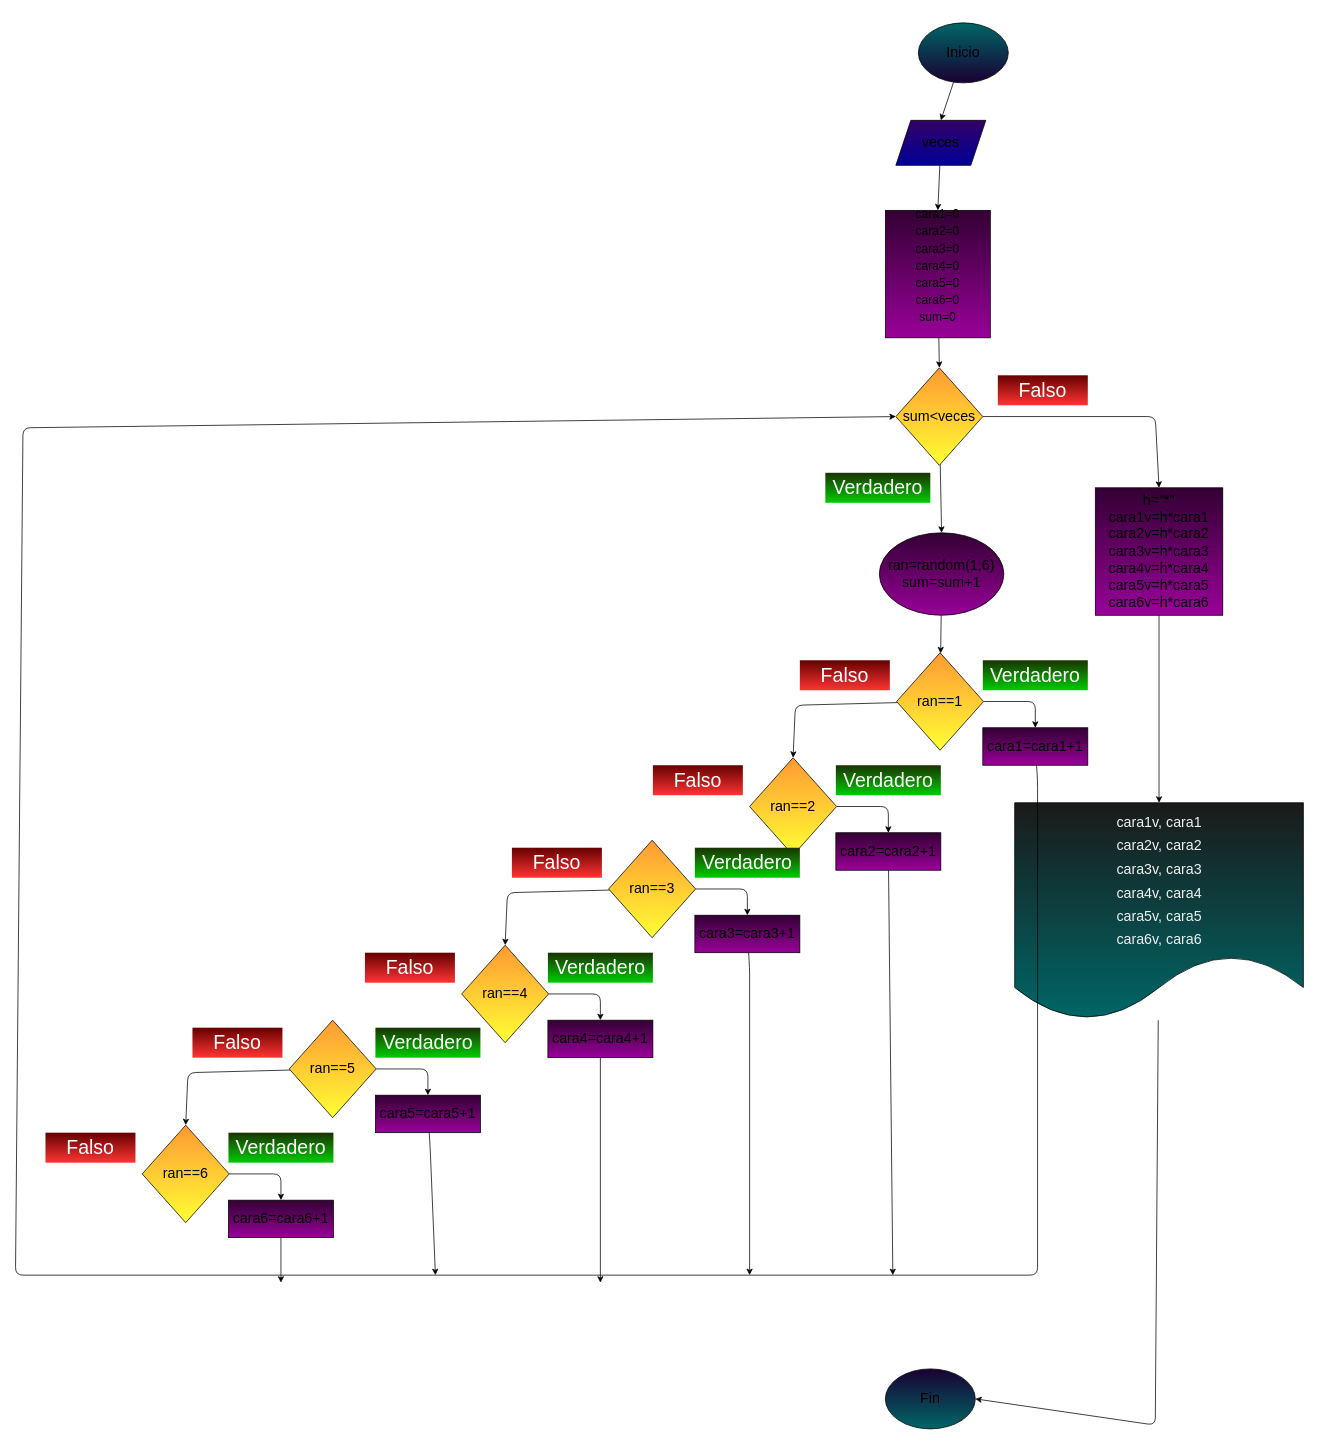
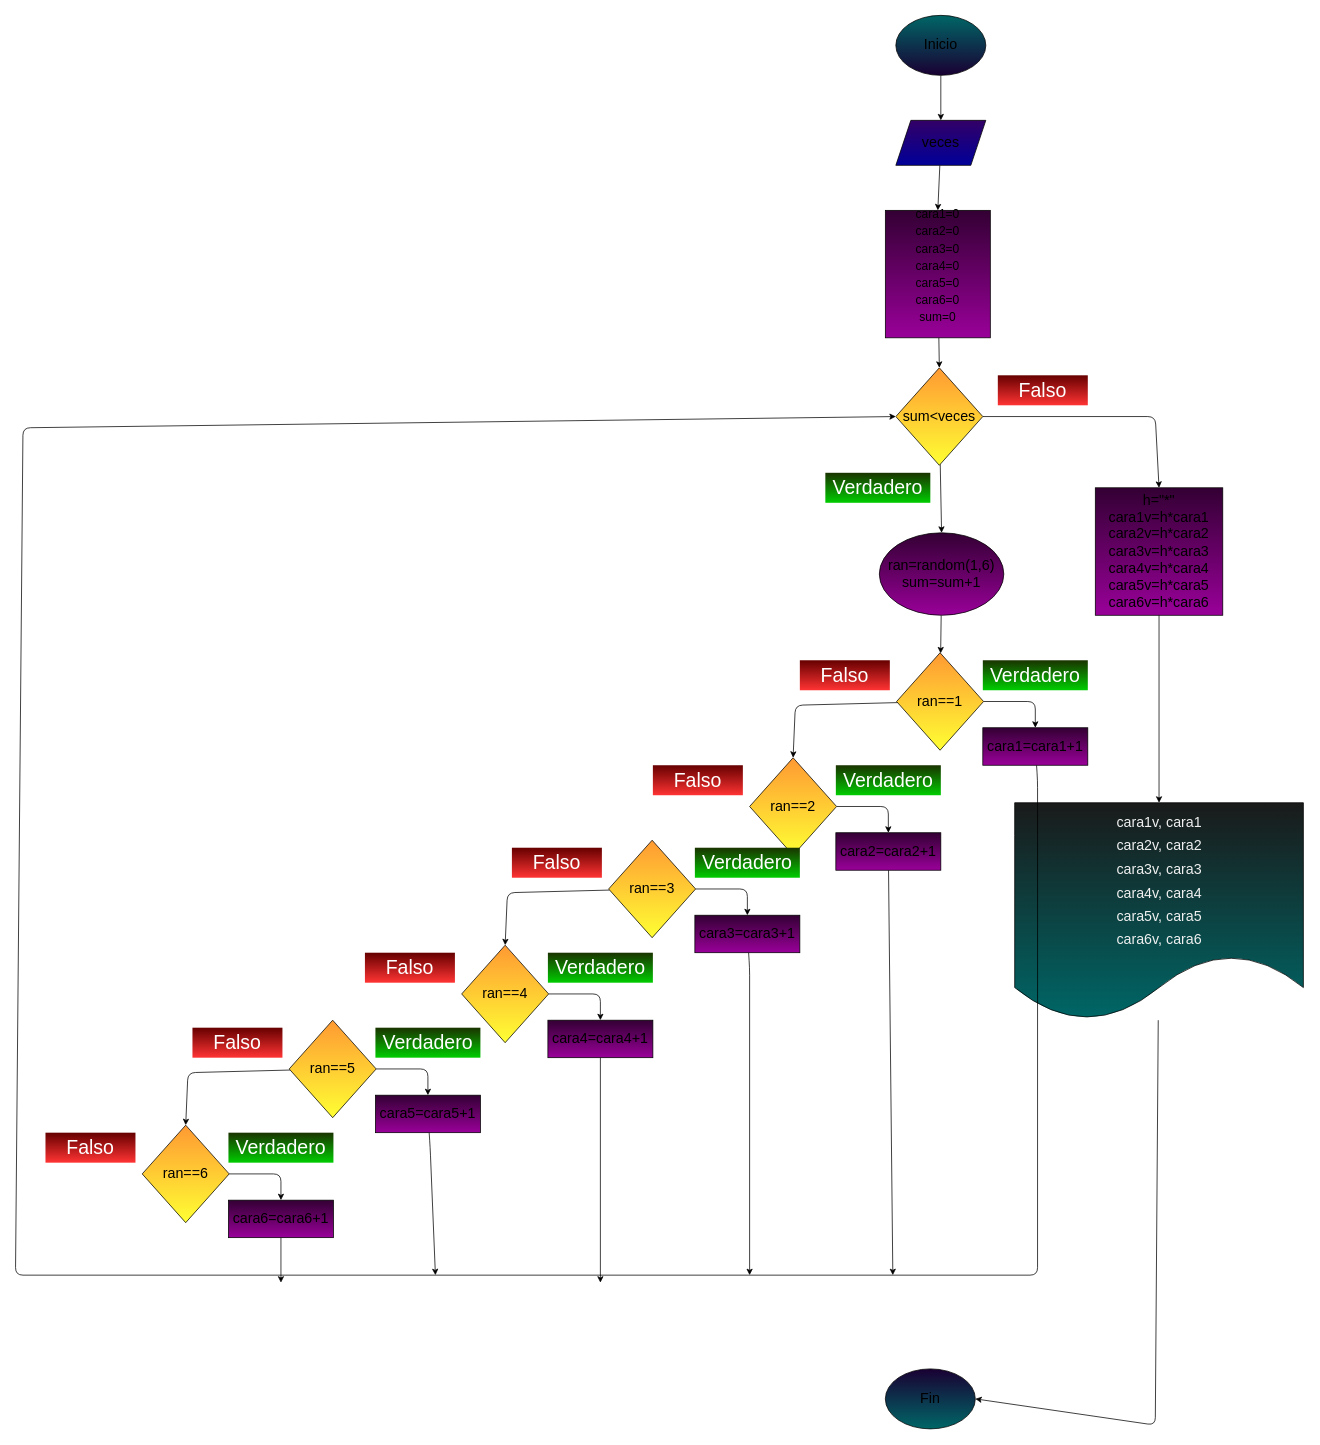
  <mxCell id="0" />
  <mxCell id="1" parent="0" />
  <mxCell id="2" style="edgeStyle=none;html=1;entryX=0.5;entryY=0;entryDx=0;entryDy=0;" parent="1" source="3" target="6" edge="1"><mxGeometry relative="1" as="geometry" /></mxCell>
- <mxCell id="3" value="Inicio" style="ellipse;whiteSpace=wrap;html=1;fontSize=19;gradientColor=#190033;fillColor=#006666;" parent="1" vertex="1"><mxGeometry x="1224" y="30" width="120" height="80" as="geometry" /></mxCell>
+ <mxCell id="3" value="Inicio" style="ellipse;whiteSpace=wrap;html=1;fontSize=19;gradientColor=#190033;fillColor=#006666;" parent="1" vertex="1"><mxGeometry x="1194" y="20" width="120" height="80" as="geometry" /></mxCell>
  <mxCell id="4" value="Fin" style="ellipse;whiteSpace=wrap;html=1;fontSize=19;gradientColor=#006666;fillColor=#190033;" parent="1" vertex="1"><mxGeometry x="1180" y="1825" width="120" height="80" as="geometry" /></mxCell>
  <mxCell id="5" style="edgeStyle=none;html=1;entryX=0.5;entryY=0;entryDx=0;entryDy=0;" parent="1" source="6" target="8" edge="1"><mxGeometry relative="1" as="geometry" /></mxCell>
  <mxCell id="6" value="veces" style="shape=parallelogram;perimeter=parallelogramPerimeter;whiteSpace=wrap;html=1;fixedSize=1;fontSize=19;fillColor=#330066;rounded=0;gradientColor=#000099;" parent="1" vertex="1"><mxGeometry x="1194" y="160" width="120" height="60" as="geometry" /></mxCell>
  <mxCell id="7" style="edgeStyle=none;html=1;entryX=0.5;entryY=0;entryDx=0;entryDy=0;" edge="1" parent="1" source="8" target="11"><mxGeometry relative="1" as="geometry"><mxPoint x="1254.875" y="471.261" as="targetPoint" /></mxGeometry></mxCell>
  <mxCell id="8" value="&lt;font style=&quot;font-size: 16px&quot;&gt;cara1=0&lt;br&gt;cara2=0&lt;br&gt;cara3=0&lt;br&gt;cara4=0&lt;br&gt;cara5=0&lt;br&gt;cara6=0&lt;br&gt;sum=0&lt;br&gt;&lt;br&gt;&lt;/font&gt;" style="rounded=0;whiteSpace=wrap;html=1;fontSize=19;fillColor=#330033;gradientColor=#990099;" vertex="1" parent="1"><mxGeometry x="1180" y="280" width="140" height="170" as="geometry" /></mxCell>
  <mxCell id="9" style="edgeStyle=none;html=1;fontSize=19;fontColor=#000000;entryX=0.5;entryY=0;entryDx=0;entryDy=0;" edge="1" parent="1" source="11" target="13"><mxGeometry relative="1" as="geometry"><mxPoint x="1267" y="640" as="targetPoint" /></mxGeometry></mxCell>
  <mxCell id="10" style="edgeStyle=none;html=1;entryX=0.5;entryY=0;entryDx=0;entryDy=0;fontSize=16;" edge="1" parent="1" source="11" target="58"><mxGeometry relative="1" as="geometry"><Array as="points"><mxPoint x="1540" y="555" /></Array></mxGeometry></mxCell>
  <mxCell id="11" value="&lt;font color=&quot;#000000&quot;&gt;sum&amp;lt;veces&lt;/font&gt;" style="rhombus;whiteSpace=wrap;html=1;fontSize=19;fillColor=#FF9933;rounded=0;gradientColor=#FFFF33;" vertex="1" parent="1"><mxGeometry x="1194" y="490" width="116" height="130" as="geometry" /></mxCell>
  <mxCell id="12" style="edgeStyle=none;html=1;" edge="1" parent="1" source="13" target="20"><mxGeometry relative="1" as="geometry" /></mxCell>
  <mxCell id="13" value="ran=random(1,6)&lt;br&gt;sum=sum+1" style="ellipse;whiteSpace=wrap;html=1;fontSize=19;fillColor=#330033;gradientColor=#990099;" vertex="1" parent="1"><mxGeometry x="1172" y="710" width="166" height="110" as="geometry" /></mxCell>
  <mxCell id="14" value="&lt;font color=&quot;#ffffff&quot; style=&quot;font-size: 26px&quot;&gt;Falso&lt;/font&gt;" style="text;html=1;strokeColor=none;fillColor=#660000;align=center;verticalAlign=middle;whiteSpace=wrap;rounded=0;fontSize=19;fontColor=#000000;gradientColor=#FF3333;" vertex="1" parent="1"><mxGeometry x="1330" y="500" width="120" height="40" as="geometry" /></mxCell>
  <mxCell id="15" style="edgeStyle=none;html=1;entryX=1;entryY=0.5;entryDx=0;entryDy=0;fontSize=16;" edge="1" parent="1" source="16" target="4"><mxGeometry relative="1" as="geometry"><Array as="points"><mxPoint x="1540" y="1900" /></Array></mxGeometry></mxCell>
  <mxCell id="16" value="&lt;span style=&quot;color: rgb(240 , 240 , 240) ; font-size: 19px&quot;&gt;cara1v, cara1&lt;/span&gt;&lt;br style=&quot;color: rgb(240 , 240 , 240) ; font-size: 19px&quot;&gt;&lt;span style=&quot;color: rgb(240 , 240 , 240) ; font-size: 19px&quot;&gt;cara2v, cara2&lt;/span&gt;&lt;br style=&quot;color: rgb(240 , 240 , 240) ; font-size: 19px&quot;&gt;&lt;span style=&quot;color: rgb(240 , 240 , 240) ; font-size: 19px&quot;&gt;cara3v, cara3&lt;/span&gt;&lt;br style=&quot;color: rgb(240 , 240 , 240) ; font-size: 19px&quot;&gt;&lt;span style=&quot;color: rgb(240 , 240 , 240) ; font-size: 19px&quot;&gt;cara4v, cara4&lt;/span&gt;&lt;br style=&quot;color: rgb(240 , 240 , 240) ; font-size: 19px&quot;&gt;&lt;span style=&quot;color: rgb(240 , 240 , 240) ; font-size: 19px&quot;&gt;cara5v, cara5&lt;/span&gt;&lt;br style=&quot;color: rgb(240 , 240 , 240) ; font-size: 19px&quot;&gt;&lt;span style=&quot;color: rgb(240 , 240 , 240) ; font-size: 19px&quot;&gt;cara6v, cara6&lt;/span&gt;" style="shape=document;whiteSpace=wrap;html=1;boundedLbl=1;fontSize=26;fontColor=#FFFFFF;fillColor=#1A1A1A;gradientColor=#006666;strokeColor=default;" vertex="1" parent="1"><mxGeometry x="1352.5" y="1070" width="385" height="290" as="geometry" /></mxCell>
  <mxCell id="17" value="&lt;font color=&quot;#ffffff&quot; style=&quot;font-size: 26px&quot;&gt;Verdadero&lt;/font&gt;" style="text;html=1;strokeColor=none;fillColor=#1A3300;align=center;verticalAlign=middle;whiteSpace=wrap;rounded=0;fontSize=19;fontColor=#000000;gradientColor=#00CC00;" vertex="1" parent="1"><mxGeometry x="1100" y="630" width="140" height="40" as="geometry" /></mxCell>
  <mxCell id="18" style="edgeStyle=none;html=1;entryX=0.5;entryY=0;entryDx=0;entryDy=0;fontSize=16;" edge="1" parent="1" source="20" target="22"><mxGeometry relative="1" as="geometry"><Array as="points"><mxPoint x="1380" y="935" /></Array></mxGeometry></mxCell>
  <mxCell id="19" style="edgeStyle=none;html=1;entryX=0.5;entryY=0;entryDx=0;entryDy=0;fontSize=16;" edge="1" parent="1" source="20" target="26"><mxGeometry relative="1" as="geometry"><Array as="points"><mxPoint x="1060" y="940" /></Array></mxGeometry></mxCell>
  <mxCell id="20" value="&lt;font color=&quot;#000000&quot;&gt;ran==1&lt;/font&gt;" style="rhombus;whiteSpace=wrap;html=1;fontSize=19;fillColor=#FF9933;rounded=0;gradientColor=#FFFF33;" vertex="1" parent="1"><mxGeometry x="1195" y="870" width="116" height="130" as="geometry" /></mxCell>
  <mxCell id="21" style="edgeStyle=none;html=1;entryX=0;entryY=0.5;entryDx=0;entryDy=0;" edge="1" parent="1" source="22" target="11"><mxGeometry relative="1" as="geometry"><mxPoint x="430" y="500" as="targetPoint" /><Array as="points"><mxPoint x="1383" y="1040" /><mxPoint x="1383" y="1700" /><mxPoint x="20" y="1700" /><mxPoint x="30" y="570" /></Array></mxGeometry></mxCell>
  <mxCell id="22" value="cara1=cara1+1" style="rounded=0;whiteSpace=wrap;html=1;fontSize=19;fillColor=#330033;gradientColor=#990099;" vertex="1" parent="1"><mxGeometry x="1310" y="970" width="140" height="50" as="geometry" /></mxCell>
  <mxCell id="23" value="&lt;font color=&quot;#ffffff&quot; style=&quot;font-size: 26px&quot;&gt;Verdadero&lt;/font&gt;" style="text;html=1;strokeColor=none;fillColor=#1A3300;align=center;verticalAlign=middle;whiteSpace=wrap;rounded=0;fontSize=19;fontColor=#000000;gradientColor=#00CC00;" vertex="1" parent="1"><mxGeometry x="1310" y="880" width="140" height="40" as="geometry" /></mxCell>
  <mxCell id="24" value="&lt;font color=&quot;#ffffff&quot; style=&quot;font-size: 26px&quot;&gt;Falso&lt;/font&gt;" style="text;html=1;strokeColor=none;fillColor=#660000;align=center;verticalAlign=middle;whiteSpace=wrap;rounded=0;fontSize=19;fontColor=#000000;gradientColor=#FF3333;" vertex="1" parent="1"><mxGeometry x="1066" y="880" width="120" height="40" as="geometry" /></mxCell>
  <mxCell id="25" style="edgeStyle=none;html=1;entryX=0.5;entryY=0;entryDx=0;entryDy=0;fontSize=16;" edge="1" parent="1" source="26" target="28"><mxGeometry relative="1" as="geometry"><Array as="points"><mxPoint x="1184" y="1075" /></Array></mxGeometry></mxCell>
  <mxCell id="26" value="&lt;font color=&quot;#000000&quot;&gt;ran==2&lt;/font&gt;" style="rhombus;whiteSpace=wrap;html=1;fontSize=19;fillColor=#FF9933;rounded=0;gradientColor=#FFFF33;" vertex="1" parent="1"><mxGeometry x="999" y="1010" width="116" height="130" as="geometry" /></mxCell>
  <mxCell id="27" style="edgeStyle=none;html=1;fontSize=16;" edge="1" parent="1" source="28"><mxGeometry relative="1" as="geometry"><mxPoint x="1190" y="1700" as="targetPoint" /></mxGeometry></mxCell>
  <mxCell id="28" value="cara2=cara2+1" style="rounded=0;whiteSpace=wrap;html=1;fontSize=19;fillColor=#330033;gradientColor=#990099;" vertex="1" parent="1"><mxGeometry x="1114" y="1110" width="140" height="50" as="geometry" /></mxCell>
  <mxCell id="29" value="&lt;font color=&quot;#ffffff&quot; style=&quot;font-size: 26px&quot;&gt;Verdadero&lt;/font&gt;" style="text;html=1;strokeColor=none;fillColor=#1A3300;align=center;verticalAlign=middle;whiteSpace=wrap;rounded=0;fontSize=19;fontColor=#000000;gradientColor=#00CC00;" vertex="1" parent="1"><mxGeometry x="1114" y="1020" width="140" height="40" as="geometry" /></mxCell>
  <mxCell id="30" value="&lt;font color=&quot;#ffffff&quot; style=&quot;font-size: 26px&quot;&gt;Falso&lt;/font&gt;" style="text;html=1;strokeColor=none;fillColor=#660000;align=center;verticalAlign=middle;whiteSpace=wrap;rounded=0;fontSize=19;fontColor=#000000;gradientColor=#FF3333;" vertex="1" parent="1"><mxGeometry x="870" y="1020" width="120" height="40" as="geometry" /></mxCell>
  <mxCell id="31" style="edgeStyle=none;html=1;entryX=0.5;entryY=0;entryDx=0;entryDy=0;fontSize=16;" edge="1" parent="1" source="33" target="35"><mxGeometry relative="1" as="geometry"><Array as="points"><mxPoint x="996" y="1185" /></Array></mxGeometry></mxCell>
  <mxCell id="32" style="edgeStyle=none;html=1;entryX=0.5;entryY=0;entryDx=0;entryDy=0;fontSize=16;" edge="1" parent="1" source="33" target="39"><mxGeometry relative="1" as="geometry"><Array as="points"><mxPoint x="676" y="1190" /></Array></mxGeometry></mxCell>
  <mxCell id="33" value="&lt;font color=&quot;#000000&quot;&gt;ran==3&lt;/font&gt;" style="rhombus;whiteSpace=wrap;html=1;fontSize=19;fillColor=#FF9933;rounded=0;gradientColor=#FFFF33;" vertex="1" parent="1"><mxGeometry x="811" y="1120" width="116" height="130" as="geometry" /></mxCell>
  <mxCell id="34" style="edgeStyle=none;html=1;" edge="1" parent="1" source="35"><mxGeometry relative="1" as="geometry"><mxPoint x="999" y="1700" as="targetPoint" /><Array as="points"><mxPoint x="999" y="1290" /></Array></mxGeometry></mxCell>
  <mxCell id="35" value="cara3=cara3+1" style="rounded=0;whiteSpace=wrap;html=1;fontSize=19;fillColor=#330033;gradientColor=#990099;" vertex="1" parent="1"><mxGeometry x="926" y="1220" width="140" height="50" as="geometry" /></mxCell>
  <mxCell id="36" value="&lt;font color=&quot;#ffffff&quot; style=&quot;font-size: 26px&quot;&gt;Verdadero&lt;/font&gt;" style="text;html=1;strokeColor=none;fillColor=#1A3300;align=center;verticalAlign=middle;whiteSpace=wrap;rounded=0;fontSize=19;fontColor=#000000;gradientColor=#00CC00;" vertex="1" parent="1"><mxGeometry x="926" y="1130" width="140" height="40" as="geometry" /></mxCell>
  <mxCell id="37" value="&lt;font color=&quot;#ffffff&quot; style=&quot;font-size: 26px&quot;&gt;Falso&lt;/font&gt;" style="text;html=1;strokeColor=none;fillColor=#660000;align=center;verticalAlign=middle;whiteSpace=wrap;rounded=0;fontSize=19;fontColor=#000000;gradientColor=#FF3333;" vertex="1" parent="1"><mxGeometry x="682" y="1130" width="120" height="40" as="geometry" /></mxCell>
  <mxCell id="38" style="edgeStyle=none;html=1;entryX=0.5;entryY=0;entryDx=0;entryDy=0;fontSize=16;" edge="1" parent="1" source="39" target="41"><mxGeometry relative="1" as="geometry"><Array as="points"><mxPoint x="800" y="1325" /></Array></mxGeometry></mxCell>
  <mxCell id="39" value="&lt;font color=&quot;#000000&quot;&gt;ran==4&lt;/font&gt;" style="rhombus;whiteSpace=wrap;html=1;fontSize=19;fillColor=#FF9933;rounded=0;gradientColor=#FFFF33;" vertex="1" parent="1"><mxGeometry x="615" y="1260" width="116" height="130" as="geometry" /></mxCell>
  <mxCell id="40" style="edgeStyle=none;html=1;fontSize=16;" edge="1" parent="1" source="41"><mxGeometry relative="1" as="geometry"><mxPoint x="800" y="1710" as="targetPoint" /></mxGeometry></mxCell>
  <mxCell id="41" value="cara4=cara4+1" style="rounded=0;whiteSpace=wrap;html=1;fontSize=19;fillColor=#330033;gradientColor=#990099;" vertex="1" parent="1"><mxGeometry x="730" y="1360" width="140" height="50" as="geometry" /></mxCell>
  <mxCell id="42" value="&lt;font color=&quot;#ffffff&quot; style=&quot;font-size: 26px&quot;&gt;Verdadero&lt;/font&gt;" style="text;html=1;strokeColor=none;fillColor=#1A3300;align=center;verticalAlign=middle;whiteSpace=wrap;rounded=0;fontSize=19;fontColor=#000000;gradientColor=#00CC00;" vertex="1" parent="1"><mxGeometry x="730" y="1270" width="140" height="40" as="geometry" /></mxCell>
  <mxCell id="43" value="&lt;font color=&quot;#ffffff&quot; style=&quot;font-size: 26px&quot;&gt;Falso&lt;/font&gt;" style="text;html=1;strokeColor=none;fillColor=#660000;align=center;verticalAlign=middle;whiteSpace=wrap;rounded=0;fontSize=19;fontColor=#000000;gradientColor=#FF3333;" vertex="1" parent="1"><mxGeometry x="486" y="1270" width="120" height="40" as="geometry" /></mxCell>
  <mxCell id="44" style="edgeStyle=none;html=1;entryX=0.5;entryY=0;entryDx=0;entryDy=0;fontSize=16;" edge="1" parent="1" source="46" target="48"><mxGeometry relative="1" as="geometry"><Array as="points"><mxPoint x="570" y="1425" /></Array></mxGeometry></mxCell>
  <mxCell id="45" style="edgeStyle=none;html=1;entryX=0.5;entryY=0;entryDx=0;entryDy=0;fontSize=16;" edge="1" parent="1" source="46" target="52"><mxGeometry relative="1" as="geometry"><Array as="points"><mxPoint x="250" y="1430" /></Array></mxGeometry></mxCell>
  <mxCell id="46" value="&lt;font color=&quot;#000000&quot;&gt;ran==5&lt;/font&gt;" style="rhombus;whiteSpace=wrap;html=1;fontSize=19;fillColor=#FF9933;rounded=0;gradientColor=#FFFF33;" vertex="1" parent="1"><mxGeometry x="385" y="1360" width="116" height="130" as="geometry" /></mxCell>
  <mxCell id="47" style="edgeStyle=none;html=1;" edge="1" parent="1" source="48"><mxGeometry relative="1" as="geometry"><mxPoint x="580" y="1700" as="targetPoint" /><Array as="points"><mxPoint x="573" y="1530" /></Array></mxGeometry></mxCell>
  <mxCell id="48" value="cara5=cara5+1" style="rounded=0;whiteSpace=wrap;html=1;fontSize=19;fillColor=#330033;gradientColor=#990099;" vertex="1" parent="1"><mxGeometry x="500" y="1460" width="140" height="50" as="geometry" /></mxCell>
  <mxCell id="49" value="&lt;font color=&quot;#ffffff&quot; style=&quot;font-size: 26px&quot;&gt;Verdadero&lt;/font&gt;" style="text;html=1;strokeColor=none;fillColor=#1A3300;align=center;verticalAlign=middle;whiteSpace=wrap;rounded=0;fontSize=19;fontColor=#000000;gradientColor=#00CC00;" vertex="1" parent="1"><mxGeometry x="500" y="1370" width="140" height="40" as="geometry" /></mxCell>
  <mxCell id="50" value="&lt;font color=&quot;#ffffff&quot; style=&quot;font-size: 26px&quot;&gt;Falso&lt;/font&gt;" style="text;html=1;strokeColor=none;fillColor=#660000;align=center;verticalAlign=middle;whiteSpace=wrap;rounded=0;fontSize=19;fontColor=#000000;gradientColor=#FF3333;" vertex="1" parent="1"><mxGeometry x="256" y="1370" width="120" height="40" as="geometry" /></mxCell>
  <mxCell id="51" style="edgeStyle=none;html=1;entryX=0.5;entryY=0;entryDx=0;entryDy=0;fontSize=16;" edge="1" parent="1" source="52" target="54"><mxGeometry relative="1" as="geometry"><Array as="points"><mxPoint x="374" y="1565" /></Array></mxGeometry></mxCell>
  <mxCell id="52" value="&lt;font color=&quot;#000000&quot;&gt;ran==6&lt;/font&gt;" style="rhombus;whiteSpace=wrap;html=1;fontSize=19;fillColor=#FF9933;rounded=0;gradientColor=#FFFF33;" vertex="1" parent="1"><mxGeometry x="189" y="1500" width="116" height="130" as="geometry" /></mxCell>
  <mxCell id="53" style="edgeStyle=none;html=1;fontSize=16;" edge="1" parent="1" source="54"><mxGeometry relative="1" as="geometry"><mxPoint x="374" y="1710" as="targetPoint" /></mxGeometry></mxCell>
  <mxCell id="54" value="cara6=cara6+1" style="rounded=0;whiteSpace=wrap;html=1;fontSize=19;fillColor=#330033;gradientColor=#990099;" vertex="1" parent="1"><mxGeometry x="304" y="1600" width="140" height="50" as="geometry" /></mxCell>
  <mxCell id="55" value="&lt;font color=&quot;#ffffff&quot; style=&quot;font-size: 26px&quot;&gt;Verdadero&lt;/font&gt;" style="text;html=1;strokeColor=none;fillColor=#1A3300;align=center;verticalAlign=middle;whiteSpace=wrap;rounded=0;fontSize=19;fontColor=#000000;gradientColor=#00CC00;" vertex="1" parent="1"><mxGeometry x="304" y="1510" width="140" height="40" as="geometry" /></mxCell>
  <mxCell id="56" value="&lt;font color=&quot;#ffffff&quot; style=&quot;font-size: 26px&quot;&gt;Falso&lt;/font&gt;" style="text;html=1;strokeColor=none;fillColor=#660000;align=center;verticalAlign=middle;whiteSpace=wrap;rounded=0;fontSize=19;fontColor=#000000;gradientColor=#FF3333;" vertex="1" parent="1"><mxGeometry x="60" y="1510" width="120" height="40" as="geometry" /></mxCell>
  <mxCell id="57" style="edgeStyle=none;html=1;fontSize=16;" edge="1" parent="1" source="58" target="16"><mxGeometry relative="1" as="geometry" /></mxCell>
  <mxCell id="58" value="h=&quot;*&quot;&lt;br&gt;cara1v=h*cara1&lt;br&gt;cara2v=h*cara2&lt;br&gt;cara3v=h*cara3&lt;br&gt;cara4v=h*cara4&lt;br&gt;cara5v=h*cara5&lt;br&gt;cara6v=h*cara6" style="rounded=0;whiteSpace=wrap;html=1;fontSize=19;fillColor=#330033;gradientColor=#990099;" vertex="1" parent="1"><mxGeometry x="1460" y="650" width="170" height="170" as="geometry" /></mxCell>
